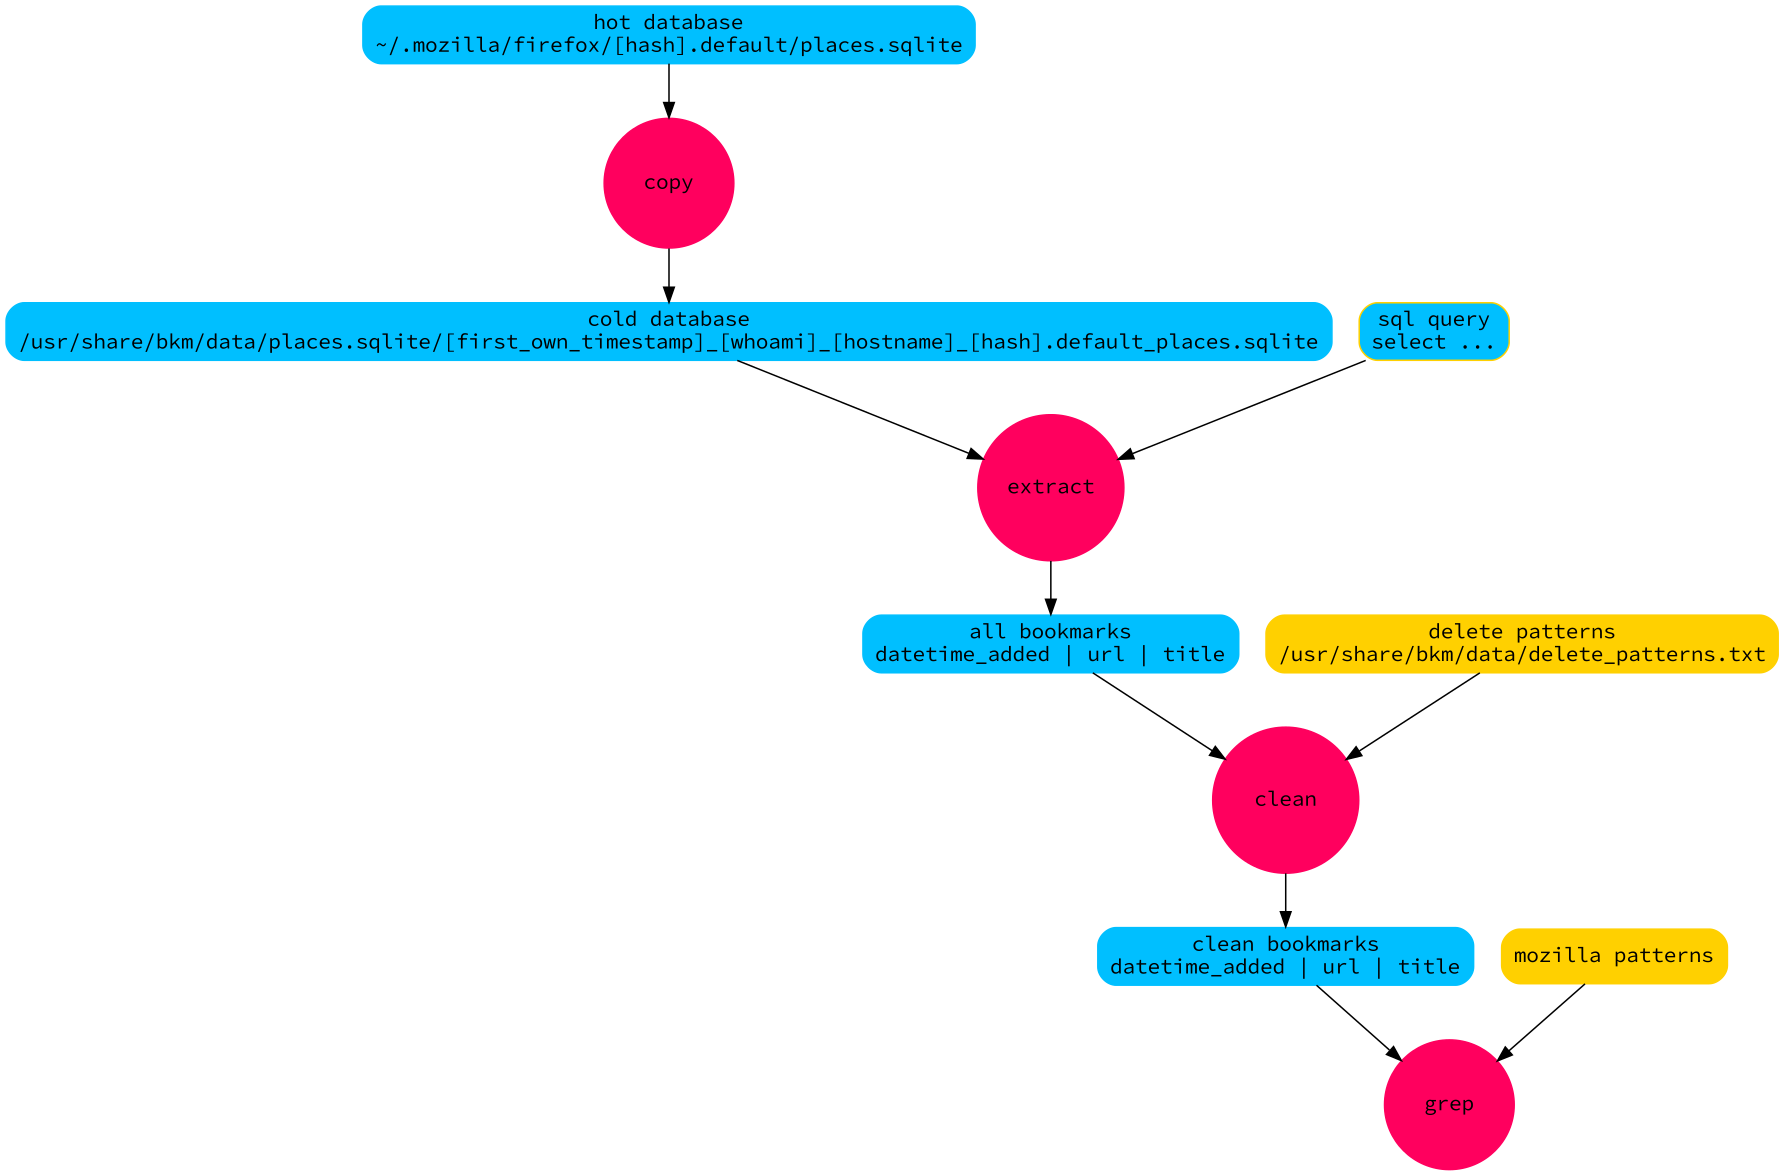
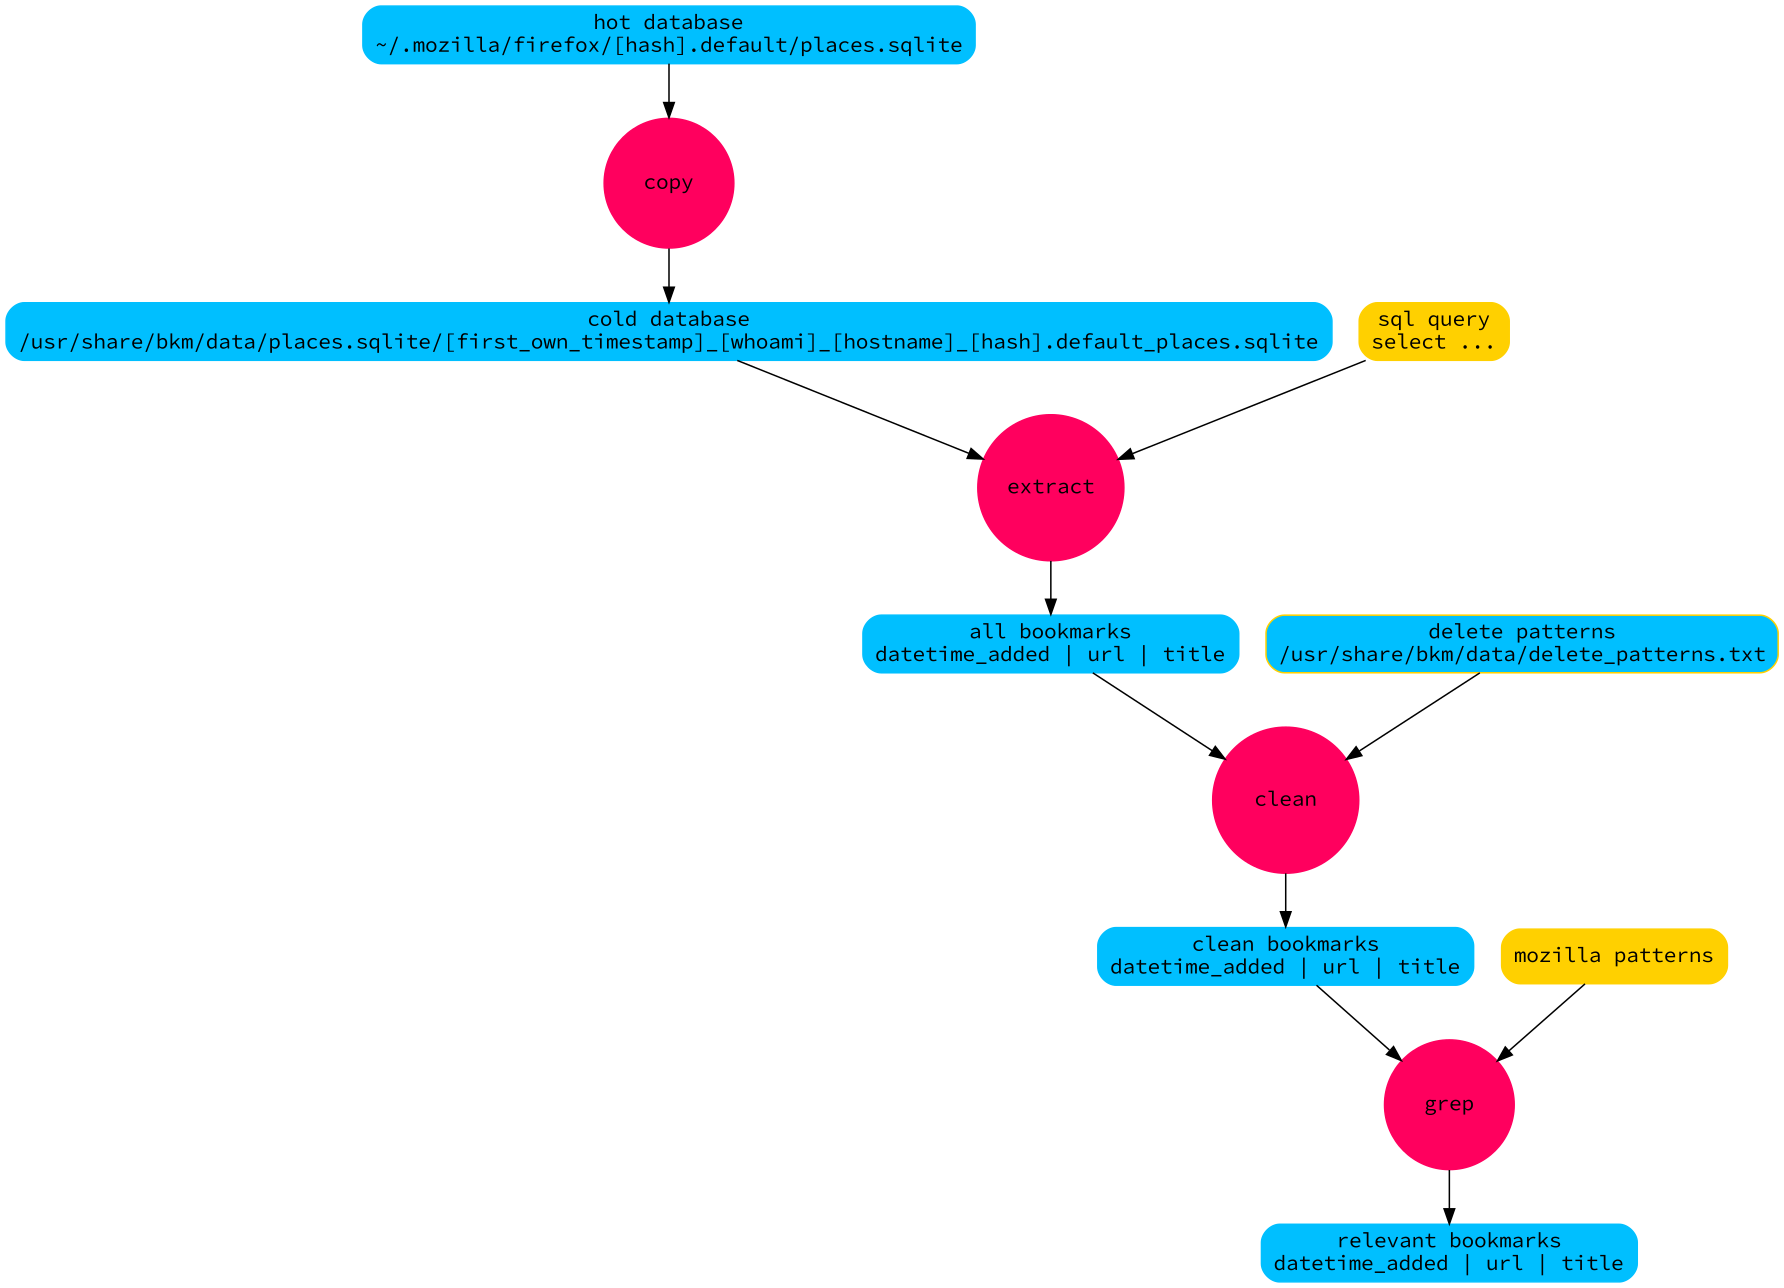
  digraph {
    fontname="Source Code Pro"
    node [color=deepskyblue fillcolor=deepskyblue fontname="Source Code Pro" shape=box style="filled,rounded"]
    edge [fontname="Source Code Pro"]
    n1 [label="hot database\n~/.mozilla/firefox/[hash].default/places.sqlite"]
    n2 [color="#ff005e" fillcolor="#ff005e" label=" copy " shape=circle style=filled]
    n3 [label="cold database\n/usr/share/bkm/data/places.sqlite/[first_own_timestamp]_[whoami]_[hostname]_[hash].default_places.sqlite"]
    n4 [color="#ff005e" fillcolor="#ff005e" label=extract shape=circle style=filled]
    n5 [label="all bookmarks\ndatetime_added | url | title"]
    n6 [color="#ff005e" fillcolor="#ff005e" label=" clean " shape=circle style=filled]
    n7 [label="clean bookmarks\ndatetime_added | url | title"]
    n8 [color="#ff005e" fillcolor="#ff005e" label=" grep " shape=circle style=filled]
-   n10 [color="#ffd000" label="sql query\nselect ..."]
-   n11 [color="#ffd000" fillcolor="#ffd000" label="delete patterns\n/usr/share/bkm/data/delete_patterns.txt"]
+   n9 [label="relevant bookmarks\ndatetime_added | url | title"]
+   n10 [color="#ffd000" fillcolor="#ffd000" label="sql query\nselect ..."]
+   n11 [color="#ffd000" label="delete patterns\n/usr/share/bkm/data/delete_patterns.txt"]
    n12 [color="#ffd000" fillcolor="#ffd000" label="mozilla patterns"]
    n1 -> n2
    n2 -> n3
    n3 -> n4
    n4 -> n5
    n5 -> n6
    n6 -> n7
    n7 -> n8
+   n8 -> n9
    n10 -> n4
    n11 -> n6
    n12 -> n8
  }
